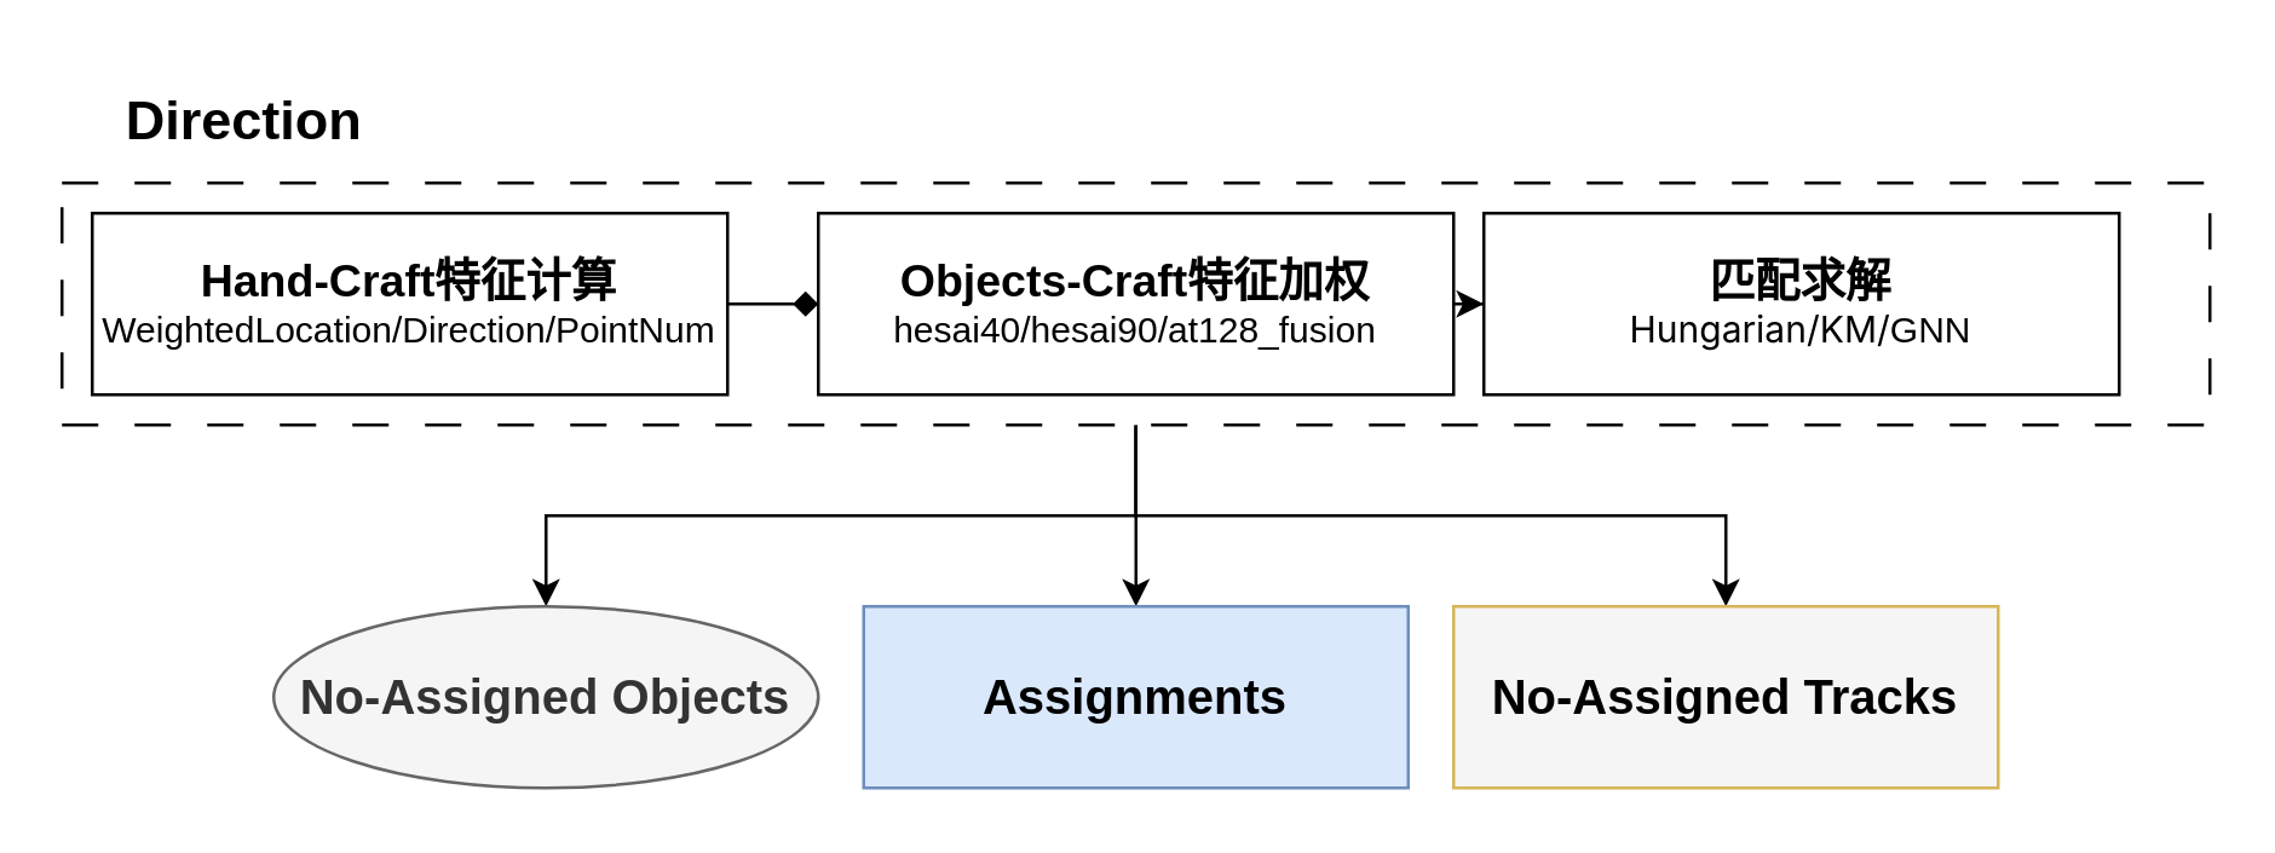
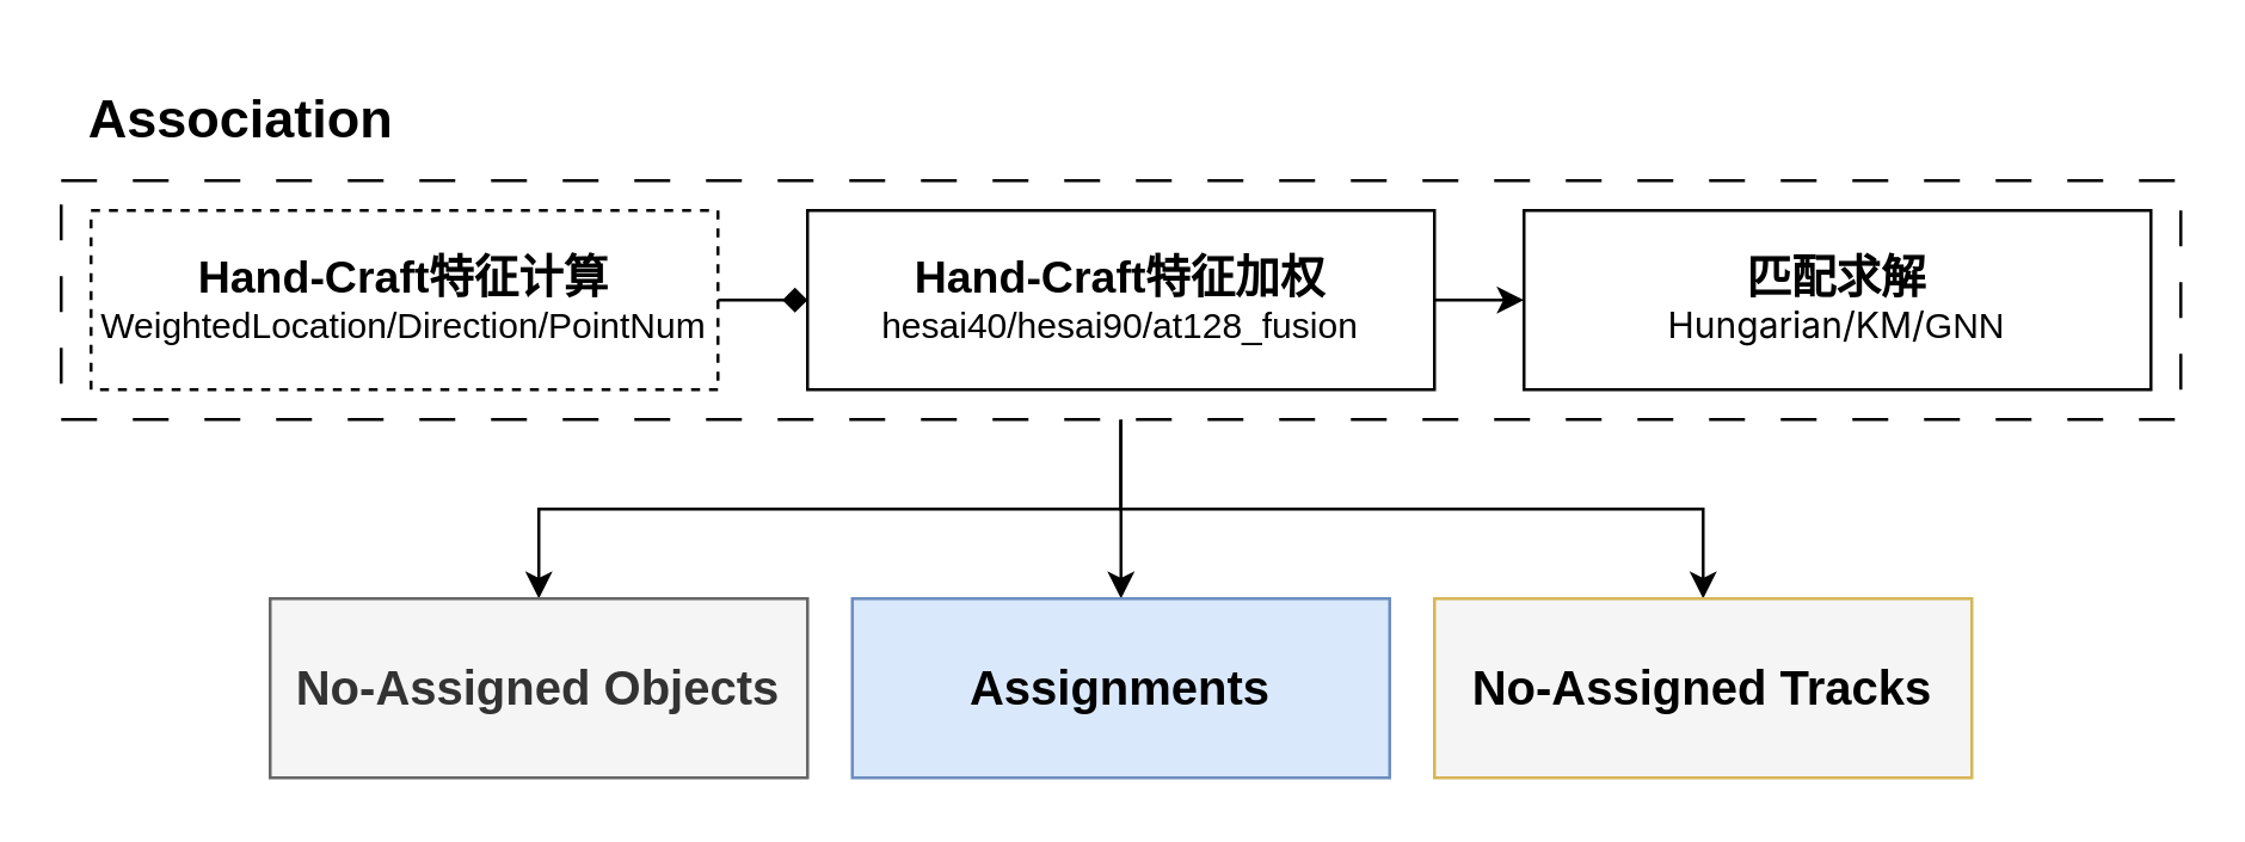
  <mxCell id="0" />
  <mxCell id="1" parent="0" />
  <mxCell id="2" style="edgeStyle=orthogonalEdgeStyle;rounded=0;orthogonalLoop=1;jettySize=auto;html=1;entryX=0.5;entryY=0;entryDx=0;entryDy=0;" edge="1" parent="1" source="5" target="13"><mxGeometry relative="1" as="geometry" /></mxCell>
  <mxCell id="3" style="edgeStyle=orthogonalEdgeStyle;rounded=0;orthogonalLoop=1;jettySize=auto;html=1;" edge="1" parent="1" source="5" target="12"><mxGeometry relative="1" as="geometry" /></mxCell>
  <mxCell id="4" style="edgeStyle=orthogonalEdgeStyle;rounded=0;orthogonalLoop=1;jettySize=auto;html=1;" edge="1" parent="1" source="5" target="14"><mxGeometry relative="1" as="geometry" /></mxCell>
  <mxCell id="5" value="" style="rounded=0;whiteSpace=wrap;html=1;dashed=1;dashPattern=12 12;" vertex="1" parent="1"><mxGeometry x="20" y="60" width="710" height="80" as="geometry" /></mxCell>
  <mxCell id="6" style="edgeStyle=orthogonalEdgeStyle;rounded=0;orthogonalLoop=1;jettySize=auto;html=1;entryX=0;entryY=0.5;entryDx=0;entryDy=0;endArrow=diamond;" edge="1" parent="1" source="7" target="9"><mxGeometry relative="1" as="geometry" /></mxCell>
- <mxCell id="7" value="&lt;b&gt;&lt;font style=&quot;font-size: 15px;&quot;&gt;Hand-Craft特征计算&lt;/font&gt;&lt;/b&gt;&lt;div&gt;WeightedLocation/Direction/PointNum&lt;/div&gt;" style="rounded=0;whiteSpace=wrap;html=1;" vertex="1" parent="1"><mxGeometry x="30" y="70" width="210" height="60" as="geometry" /></mxCell>
+ <mxCell id="7" value="&lt;b&gt;&lt;font style=&quot;font-size: 15px;&quot;&gt;Hand-Craft特征计算&lt;/font&gt;&lt;/b&gt;&lt;div&gt;WeightedLocation/Direction/PointNum&lt;/div&gt;" style="rounded=0;whiteSpace=wrap;html=1;dashed=1;" vertex="1" parent="1"><mxGeometry x="30" y="70" width="210" height="60" as="geometry" /></mxCell>
  <mxCell id="8" style="edgeStyle=orthogonalEdgeStyle;rounded=0;orthogonalLoop=1;jettySize=auto;html=1;entryX=0;entryY=0.5;entryDx=0;entryDy=0;" edge="1" parent="1" source="9" target="10"><mxGeometry relative="1" as="geometry" /></mxCell>
- <mxCell id="9" value="&lt;b&gt;&lt;font style=&quot;font-size: 15px;&quot;&gt;Objects-Craft特征加权&lt;/font&gt;&lt;/b&gt;&lt;div&gt;hesai40/hesai90/at128_fusion&lt;/div&gt;" style="rounded=0;whiteSpace=wrap;html=1;" vertex="1" parent="1"><mxGeometry x="270" y="70" width="210" height="60" as="geometry" /></mxCell>
- <mxCell id="10" value="&lt;span style=&quot;font-size: 15px;&quot;&gt;&lt;b&gt;匹配求解&lt;/b&gt;&lt;/span&gt;&lt;div style=&quot;&quot;&gt;&lt;span style=&quot;background-color: rgb(255, 255, 255); font-family: -apple-system, &amp;quot;system-ui&amp;quot;, &amp;quot;Segoe UI&amp;quot;, Helvetica, Arial, sans-serif, &amp;quot;Apple Color Emoji&amp;quot;, &amp;quot;Segoe UI Emoji&amp;quot;; text-align: start;&quot;&gt;Hungarian/KM/&lt;/span&gt;&lt;span style=&quot;background-color: initial;&quot;&gt;GNN&lt;/span&gt;&lt;/div&gt;" style="rounded=0;whiteSpace=wrap;html=1;" vertex="1" parent="1"><mxGeometry x="490" y="70" width="210" height="60" as="geometry" /></mxCell>
- <mxCell id="11" value="Direction" style="text;html=1;align=center;verticalAlign=middle;resizable=0;points=[];autosize=1;strokeColor=none;fillColor=none;fontStyle=1;fontSize=18;" vertex="1" parent="1"><mxGeometry x="20" y="20" width="120" height="40" as="geometry" /></mxCell>
+ <mxCell id="9" value="&lt;b&gt;&lt;font style=&quot;font-size: 15px;&quot;&gt;Hand-Craft特征加权&lt;/font&gt;&lt;/b&gt;&lt;div&gt;hesai40/hesai90/at128_fusion&lt;/div&gt;" style="rounded=0;whiteSpace=wrap;html=1;" vertex="1" parent="1"><mxGeometry x="270" y="70" width="210" height="60" as="geometry" /></mxCell>
+ <mxCell id="10" value="&lt;span style=&quot;font-size: 15px;&quot;&gt;&lt;b&gt;匹配求解&lt;/b&gt;&lt;/span&gt;&lt;div style=&quot;&quot;&gt;&lt;span style=&quot;background-color: rgb(255, 255, 255); font-family: -apple-system, &amp;quot;system-ui&amp;quot;, &amp;quot;Segoe UI&amp;quot;, Helvetica, Arial, sans-serif, &amp;quot;Apple Color Emoji&amp;quot;, &amp;quot;Segoe UI Emoji&amp;quot;; text-align: start;&quot;&gt;Hungarian/KM/&lt;/span&gt;&lt;span style=&quot;background-color: initial;&quot;&gt;GNN&lt;/span&gt;&lt;/div&gt;" style="rounded=0;whiteSpace=wrap;html=1;" vertex="1" parent="1"><mxGeometry x="510" y="70" width="210" height="60" as="geometry" /></mxCell>
+ <mxCell id="11" value="Association" style="text;html=1;align=center;verticalAlign=middle;resizable=0;points=[];autosize=1;strokeColor=none;fillColor=none;fontStyle=1;fontSize=18;" vertex="1" parent="1"><mxGeometry x="20" y="20" width="120" height="40" as="geometry" /></mxCell>
  <mxCell id="12" value="&lt;b style=&quot;font-size: 16px;&quot;&gt;Assignments&lt;/b&gt;" style="whiteSpace=wrap;html=1;fontSize=16;fillColor=#dae8fc;strokeColor=#6c8ebf;" vertex="1" parent="1"><mxGeometry x="285" y="200" width="180" height="60" as="geometry" /></mxCell>
- <mxCell id="13" value="&lt;b style=&quot;font-size: 16px;&quot;&gt;No-Assigned Objects&lt;/b&gt;" style="ellipse;whiteSpace=wrap;html=1;fontSize=16;fillColor=#f5f5f5;fontColor=#333333;strokeColor=#666666;" vertex="1" parent="1"><mxGeometry x="90" y="200" width="180" height="60" as="geometry" /></mxCell>
+ <mxCell id="13" value="&lt;b style=&quot;font-size: 16px;&quot;&gt;No-Assigned Objects&lt;/b&gt;" style="whiteSpace=wrap;html=1;fontSize=16;fillColor=#f5f5f5;fontColor=#333333;strokeColor=#666666;" vertex="1" parent="1"><mxGeometry x="90" y="200" width="180" height="60" as="geometry" /></mxCell>
  <mxCell id="14" value="&lt;b style=&quot;font-size: 16px;&quot;&gt;No-Assigned Tracks&lt;/b&gt;" style="whiteSpace=wrap;html=1;fontSize=16;fillColor=#f5f5f5;strokeColor=#d6b656;" vertex="1" parent="1"><mxGeometry x="480" y="200" width="180" height="60" as="geometry" /></mxCell>
